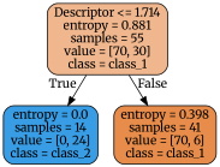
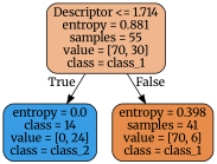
  digraph {
    fontname=Merriweather
    node [color=black fontname=Merriweather shape=box style="filled, rounded"]
    edge [fontname=Merriweather labeldistance=2.5]
    n1 [fillcolor="#f0b78e" label="Descriptor <= 1.714\nentropy = 0.881\nsamples = 55\nvalue = [70, 30]\nclass = class_1"]
-   n2 [fillcolor="#399de5" label="entropy = 0.0\nsamples = 14\nvalue = [0, 24]\nclass = class_2"]
+   n2 [fillcolor="#399de5" label="entropy = 0.0\nclass = 14\nvalue = [0, 24]\nclass = class_2"]
    n3 [fillcolor="#e78c4a" label="entropy = 0.398\nsamples = 41\nvalue = [70, 6]\nclass = class_1"]
    n1 -> n2 [headlabel=True labelangle=45]
    n1 -> n3 [headlabel=False labelangle=-45]
  }
